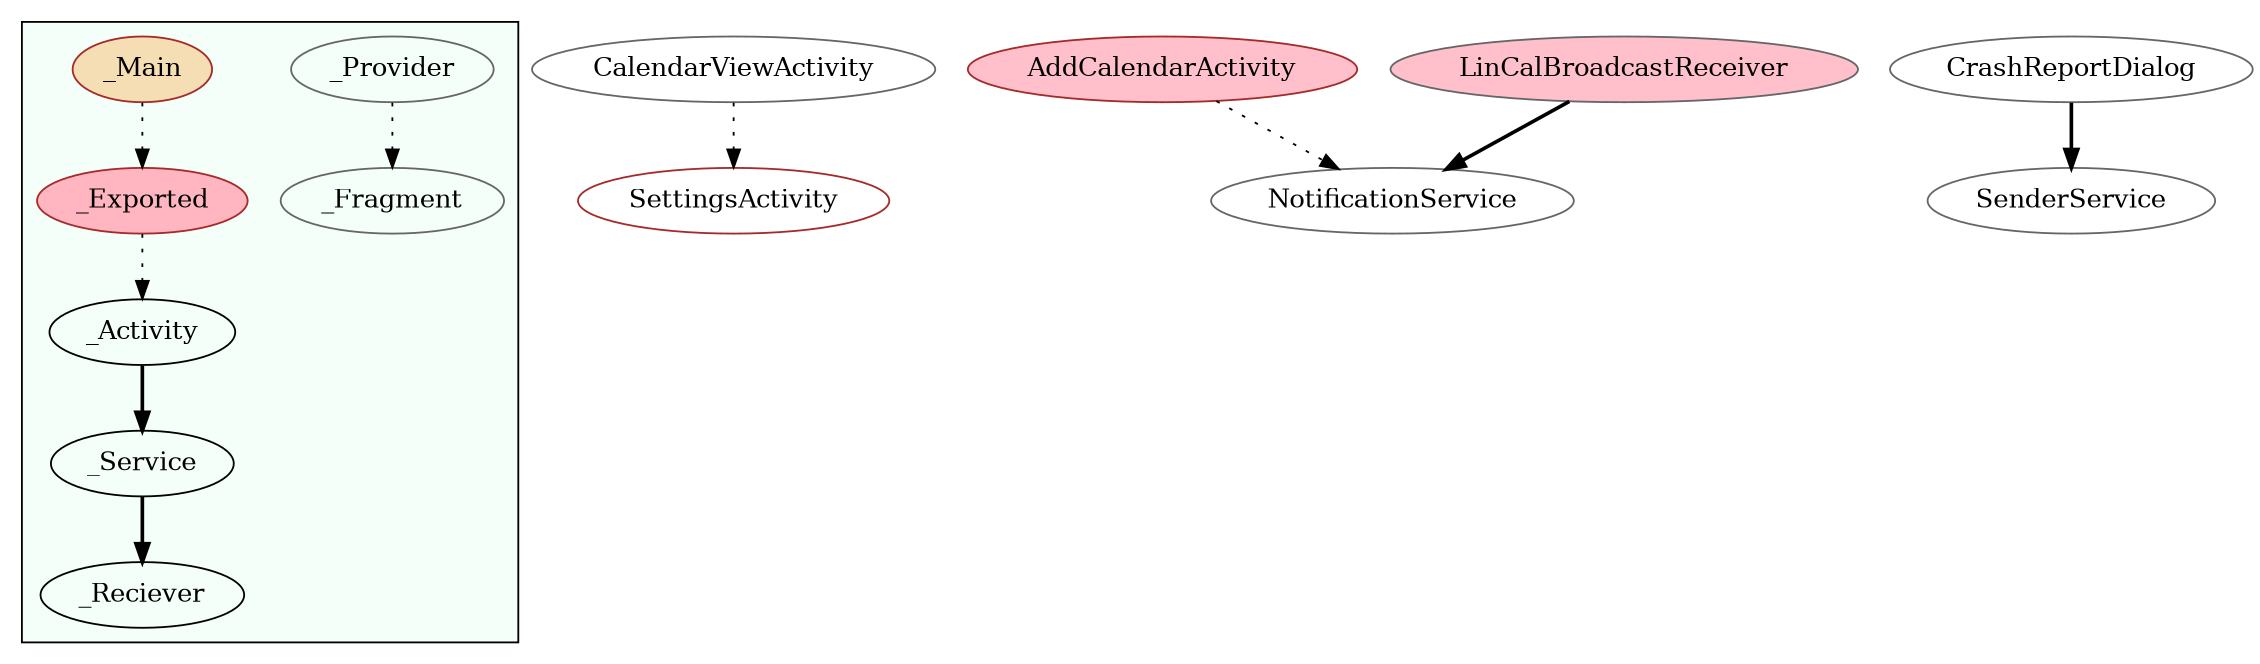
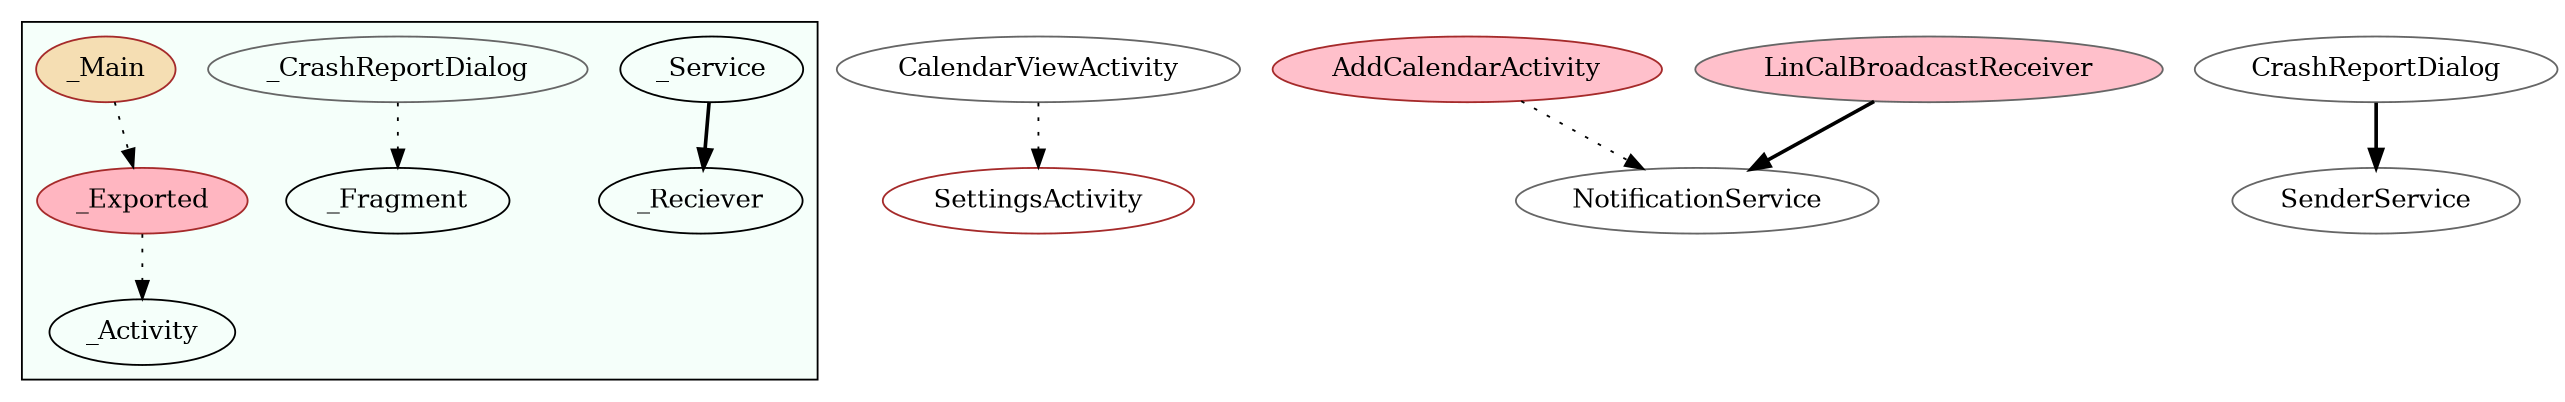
  digraph {
    node [color=gray40]
    edge [style=dotted]
    _Activity [color=black]
    _Service [color=black]
    _Reciever [color=black]
-   _Provider
-   _Fragment
+   _Provider [label=_CrashReportDialog]
+   _Fragment [color=black]
    _Main [color=brown fillcolor=wheat style=filled]
    _Exported [color=brown fillcolor=lightpink style=filled]
    SettingsActivity [color=brown]
    AddCalendarActivity [color=brown fillcolor=pink style=filled]
    NotificationService
    CrashReportDialog
    SenderService
    CalendarViewActivity
    LinCalBroadcastReceiver [fillcolor=pink style=filled]
    subgraph cluster_1 {
      bgcolor=mintcream
      _Activity
      _Service
      _Reciever
      _Provider
      _Fragment
      _Main
      _Exported
    }
-   _Activity -> _Service [style=bold]
    _Service -> _Reciever [style=bold]
    _Provider -> _Fragment
    _Main -> _Exported
    _Exported -> _Activity
    AddCalendarActivity -> NotificationService
    CrashReportDialog -> SenderService [style=bold]
    CalendarViewActivity -> SettingsActivity
    LinCalBroadcastReceiver -> NotificationService [style=bold]
  }
